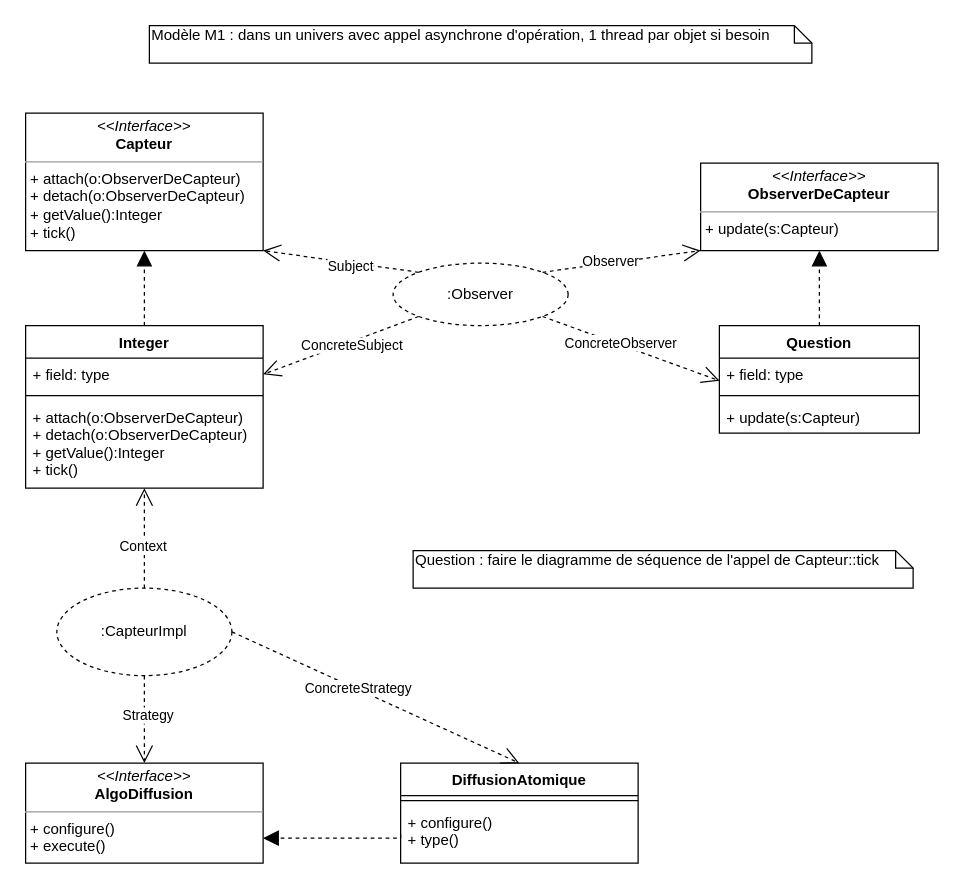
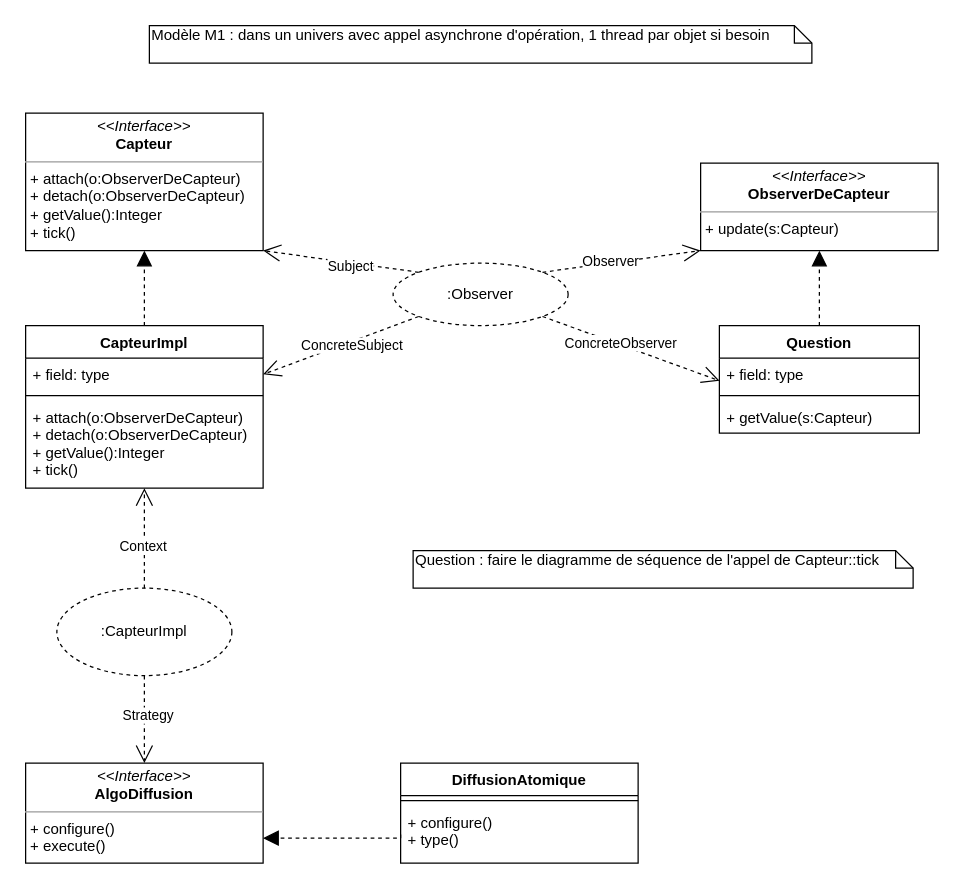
  <mxCell id="0" />
  <mxCell id="1" parent="0" />
  <mxCell id="2" value="Modèle M1 : dans un univers avec appel asynchrone d'opération, 1 thread par objet si besoin" style="shape=note;whiteSpace=wrap;html=1;size=14;verticalAlign=top;align=left;spacingTop=-6;" vertex="1" parent="1"><mxGeometry x="119" y="20" width="530" height="30" as="geometry" /></mxCell>
  <mxCell id="3" value=":Observer" style="ellipse;whiteSpace=wrap;html=1;dashed=1;" vertex="1" parent="1"><mxGeometry x="314" y="210" width="140" height="50" as="geometry" /></mxCell>
  <mxCell id="4" value="&lt;p style=&quot;margin: 0px ; margin-top: 4px ; text-align: center&quot;&gt;&lt;i&gt;&amp;lt;&amp;lt;Interface&amp;gt;&amp;gt;&lt;/i&gt;&lt;br&gt;&lt;b&gt;Capteur&lt;/b&gt;&lt;/p&gt;&lt;hr size=&quot;1&quot;&gt;&lt;p style=&quot;margin: 0px ; margin-left: 4px&quot;&gt;+ attach(o:ObserverDeCapteur)&lt;/p&gt;&lt;p style=&quot;margin: 0px ; margin-left: 4px&quot;&gt;+ detach(o:ObserverDeCapteur)&lt;/p&gt;&lt;p style=&quot;margin: 0px ; margin-left: 4px&quot;&gt;+ getValue():Integer&lt;/p&gt;&lt;p style=&quot;margin: 0px ; margin-left: 4px&quot;&gt;+ tick()&lt;/p&gt;" style="verticalAlign=top;align=left;overflow=fill;fontSize=12;fontFamily=Helvetica;html=1;" vertex="1" parent="1"><mxGeometry x="20" y="90" width="190" height="110" as="geometry" /></mxCell>
  <mxCell id="5" value="&lt;p style=&quot;margin: 0px ; margin-top: 4px ; text-align: center&quot;&gt;&lt;i&gt;&amp;lt;&amp;lt;Interface&amp;gt;&amp;gt;&lt;/i&gt;&lt;br&gt;&lt;b&gt;ObserverDeCapteur&lt;/b&gt;&lt;/p&gt;&lt;hr size=&quot;1&quot;&gt;&lt;p style=&quot;margin: 0px ; margin-left: 4px&quot;&gt;+ update(s:Capteur)&lt;/p&gt;" style="verticalAlign=top;align=left;overflow=fill;fontSize=12;fontFamily=Helvetica;html=1;" vertex="1" parent="1"><mxGeometry x="560" y="130" width="190" height="70" as="geometry" /></mxCell>
  <mxCell id="6" value="" style="endArrow=open;endFill=1;endSize=12;html=1;dashed=1;exitX=1;exitY=0;exitDx=0;exitDy=0;entryX=0;entryY=1;entryDx=0;entryDy=0;" edge="1" parent="1" source="3" target="5"><mxGeometry width="160" relative="1" as="geometry"><mxPoint x="300" y="220" as="sourcePoint" /><mxPoint x="460" y="220" as="targetPoint" /></mxGeometry></mxCell>
  <mxCell id="7" value="Observer" style="edgeLabel;html=1;align=center;verticalAlign=middle;resizable=0;points=[];" vertex="1" connectable="0" parent="6"><mxGeometry x="-0.132" y="2" relative="1" as="geometry"><mxPoint y="1" as="offset" /></mxGeometry></mxCell>
  <mxCell id="8" value="" style="endArrow=open;endFill=1;endSize=12;html=1;dashed=1;exitX=0;exitY=0;exitDx=0;exitDy=0;entryX=1;entryY=1;entryDx=0;entryDy=0;" edge="1" parent="1" source="3" target="4"><mxGeometry width="160" relative="1" as="geometry"><mxPoint x="229.997" y="279.999" as="sourcePoint" /><mxPoint x="410.389" y="153.48" as="targetPoint" /></mxGeometry></mxCell>
  <mxCell id="9" value="Subject" style="edgeLabel;html=1;align=center;verticalAlign=middle;resizable=0;points=[];" vertex="1" connectable="0" parent="8"><mxGeometry x="-0.132" y="2" relative="1" as="geometry"><mxPoint y="1" as="offset" /></mxGeometry></mxCell>
  <mxCell id="10" style="edgeStyle=orthogonalEdgeStyle;curved=1;orthogonalLoop=1;jettySize=auto;html=1;exitX=0.5;exitY=0;exitDx=0;exitDy=0;entryX=0.5;entryY=1;entryDx=0;entryDy=0;dashed=1;endArrow=block;endFill=1;endSize=10;" edge="1" parent="1" source="20" target="5"><mxGeometry relative="1" as="geometry" /></mxCell>
  <mxCell id="11" style="edgeStyle=orthogonalEdgeStyle;curved=1;orthogonalLoop=1;jettySize=auto;html=1;exitX=0.5;exitY=0;exitDx=0;exitDy=0;entryX=0.5;entryY=1;entryDx=0;entryDy=0;dashed=1;endArrow=block;endFill=1;endSize=10;" edge="1" parent="1" source="12" target="4"><mxGeometry relative="1" as="geometry" /></mxCell>
- <mxCell id="12" value="Integer" style="swimlane;fontStyle=1;align=center;verticalAlign=top;childLayout=stackLayout;horizontal=1;startSize=26;horizontalStack=0;resizeParent=1;resizeParentMax=0;resizeLast=0;collapsible=1;marginBottom=0;" vertex="1" parent="1"><mxGeometry x="20" y="260" width="190" height="130" as="geometry" /></mxCell>
+ <mxCell id="12" value="CapteurImpl" style="swimlane;fontStyle=1;align=center;verticalAlign=top;childLayout=stackLayout;horizontal=1;startSize=26;horizontalStack=0;resizeParent=1;resizeParentMax=0;resizeLast=0;collapsible=1;marginBottom=0;" vertex="1" parent="1"><mxGeometry x="20" y="260" width="190" height="130" as="geometry" /></mxCell>
  <mxCell id="13" value="+ field: type" style="text;strokeColor=none;fillColor=none;align=left;verticalAlign=top;spacingLeft=4;spacingRight=4;overflow=hidden;rotatable=0;points=[[0,0.5],[1,0.5]];portConstraint=eastwest;" vertex="1" parent="12"><mxGeometry y="26" width="190" height="26" as="geometry" /></mxCell>
  <mxCell id="14" value="" style="line;strokeWidth=1;fillColor=none;align=left;verticalAlign=middle;spacingTop=-1;spacingLeft=3;spacingRight=3;rotatable=0;labelPosition=right;points=[];portConstraint=eastwest;" vertex="1" parent="12"><mxGeometry y="52" width="190" height="8" as="geometry" /></mxCell>
  <mxCell id="15" value="+ attach(o:ObserverDeCapteur)&#10;+ detach(o:ObserverDeCapteur)&#10;+ getValue():Integer&#10;+ tick()" style="text;strokeColor=none;fillColor=none;align=left;verticalAlign=top;spacingLeft=4;spacingRight=4;overflow=hidden;rotatable=0;points=[[0,0.5],[1,0.5]];portConstraint=eastwest;" vertex="1" parent="12"><mxGeometry y="60" width="190" height="70" as="geometry" /></mxCell>
  <mxCell id="16" value="" style="endArrow=open;endFill=1;endSize=12;html=1;dashed=1;exitX=0;exitY=1;exitDx=0;exitDy=0;entryX=1;entryY=0.5;entryDx=0;entryDy=0;" edge="1" parent="1" source="3" target="13"><mxGeometry width="160" relative="1" as="geometry"><mxPoint x="344.257" y="280.375" as="sourcePoint" /><mxPoint x="220" y="210" as="targetPoint" /></mxGeometry></mxCell>
  <mxCell id="17" value="ConcreteSubject" style="edgeLabel;html=1;align=center;verticalAlign=middle;resizable=0;points=[];" vertex="1" connectable="0" parent="16"><mxGeometry x="-0.132" y="2" relative="1" as="geometry"><mxPoint y="1" as="offset" /></mxGeometry></mxCell>
  <mxCell id="18" value="" style="endArrow=open;endFill=1;endSize=12;html=1;dashed=1;exitX=1;exitY=1;exitDx=0;exitDy=0;entryX=0.001;entryY=0.698;entryDx=0;entryDy=0;entryPerimeter=0;" edge="1" parent="1" source="3" target="21"><mxGeometry width="160" relative="1" as="geometry"><mxPoint x="344.257" y="329.625" as="sourcePoint" /><mxPoint x="560" y="360" as="targetPoint" /></mxGeometry></mxCell>
  <mxCell id="19" value="ConcreteObserver" style="edgeLabel;html=1;align=center;verticalAlign=middle;resizable=0;points=[];" vertex="1" connectable="0" parent="18"><mxGeometry x="-0.132" y="2" relative="1" as="geometry"><mxPoint y="1" as="offset" /></mxGeometry></mxCell>
  <mxCell id="20" value="Question" style="swimlane;fontStyle=1;align=center;verticalAlign=top;childLayout=stackLayout;horizontal=1;startSize=26;horizontalStack=0;resizeParent=1;resizeParentMax=0;resizeLast=0;collapsible=1;marginBottom=0;" vertex="1" parent="1"><mxGeometry x="575" y="260" width="160" height="86" as="geometry" /></mxCell>
  <mxCell id="21" value="+ field: type" style="text;strokeColor=none;fillColor=none;align=left;verticalAlign=top;spacingLeft=4;spacingRight=4;overflow=hidden;rotatable=0;points=[[0,0.5],[1,0.5]];portConstraint=eastwest;" vertex="1" parent="20"><mxGeometry y="26" width="160" height="26" as="geometry" /></mxCell>
  <mxCell id="22" value="" style="line;strokeWidth=1;fillColor=none;align=left;verticalAlign=middle;spacingTop=-1;spacingLeft=3;spacingRight=3;rotatable=0;labelPosition=right;points=[];portConstraint=eastwest;" vertex="1" parent="20"><mxGeometry y="52" width="160" height="8" as="geometry" /></mxCell>
- <mxCell id="23" value="+ update(s:Capteur)" style="text;strokeColor=none;fillColor=none;align=left;verticalAlign=top;spacingLeft=4;spacingRight=4;overflow=hidden;rotatable=0;points=[[0,0.5],[1,0.5]];portConstraint=eastwest;" vertex="1" parent="20"><mxGeometry y="60" width="160" height="26" as="geometry" /></mxCell>
+ <mxCell id="23" value="+ getValue(s:Capteur)" style="text;strokeColor=none;fillColor=none;align=left;verticalAlign=top;spacingLeft=4;spacingRight=4;overflow=hidden;rotatable=0;points=[[0,0.5],[1,0.5]];portConstraint=eastwest;" vertex="1" parent="20"><mxGeometry y="60" width="160" height="26" as="geometry" /></mxCell>
  <mxCell id="24" value=":CapteurImpl" style="ellipse;whiteSpace=wrap;html=1;dashed=1;" vertex="1" parent="1"><mxGeometry x="45" y="470" width="140" height="70" as="geometry" /></mxCell>
  <mxCell id="25" value="&lt;p style=&quot;margin: 0px ; margin-top: 4px ; text-align: center&quot;&gt;&lt;i&gt;&amp;lt;&amp;lt;Interface&amp;gt;&amp;gt;&lt;/i&gt;&lt;br&gt;&lt;b&gt;AlgoDiffusion&lt;/b&gt;&lt;/p&gt;&lt;hr size=&quot;1&quot;&gt;&lt;p style=&quot;margin: 0px ; margin-left: 4px&quot;&gt;+ configure()&lt;/p&gt;&lt;p style=&quot;margin: 0px ; margin-left: 4px&quot;&gt;+ execute()&lt;/p&gt;" style="verticalAlign=top;align=left;overflow=fill;fontSize=12;fontFamily=Helvetica;html=1;" vertex="1" parent="1"><mxGeometry x="20" y="610" width="190" height="80" as="geometry" /></mxCell>
  <mxCell id="26" value="" style="endArrow=open;endFill=1;endSize=12;html=1;dashed=1;exitX=0.5;exitY=1;exitDx=0;exitDy=0;entryX=0.5;entryY=0;entryDx=0;entryDy=0;" edge="1" parent="1" source="24" target="25"><mxGeometry width="160" relative="1" as="geometry"><mxPoint x="383.257" y="460.625" as="sourcePoint" /><mxPoint x="259" y="490" as="targetPoint" /></mxGeometry></mxCell>
  <mxCell id="27" value="Strategy" style="edgeLabel;html=1;align=center;verticalAlign=middle;resizable=0;points=[];" vertex="1" connectable="0" parent="26"><mxGeometry x="-0.132" y="2" relative="1" as="geometry"><mxPoint y="1" as="offset" /></mxGeometry></mxCell>
  <mxCell id="28" value="" style="endArrow=open;endFill=1;endSize=12;html=1;dashed=1;exitX=0.5;exitY=0;exitDx=0;exitDy=0;" edge="1" parent="1" source="24" target="15"><mxGeometry width="160" relative="1" as="geometry"><mxPoint x="125" y="550" as="sourcePoint" /><mxPoint x="230" y="420" as="targetPoint" /></mxGeometry></mxCell>
  <mxCell id="29" value="Context" style="edgeLabel;html=1;align=center;verticalAlign=middle;resizable=0;points=[];" vertex="1" connectable="0" parent="28"><mxGeometry x="-0.132" y="2" relative="1" as="geometry"><mxPoint y="1" as="offset" /></mxGeometry></mxCell>
  <mxCell id="30" value="DiffusionAtomique" style="swimlane;fontStyle=1;align=center;verticalAlign=top;childLayout=stackLayout;horizontal=1;startSize=26;horizontalStack=0;resizeParent=1;resizeParentMax=0;resizeLast=0;collapsible=1;marginBottom=0;" vertex="1" parent="1"><mxGeometry x="320" y="610" width="190" height="80" as="geometry" /></mxCell>
  <mxCell id="31" value="" style="line;strokeWidth=1;fillColor=none;align=left;verticalAlign=middle;spacingTop=-1;spacingLeft=3;spacingRight=3;rotatable=0;labelPosition=right;points=[];portConstraint=eastwest;" vertex="1" parent="30"><mxGeometry y="26" width="190" height="8" as="geometry" /></mxCell>
  <mxCell id="32" value="+ configure()&#10;+ type()" style="text;strokeColor=none;fillColor=none;align=left;verticalAlign=top;spacingLeft=4;spacingRight=4;overflow=hidden;rotatable=0;points=[[0,0.5],[1,0.5]];portConstraint=eastwest;" vertex="1" parent="30"><mxGeometry y="34" width="190" height="46" as="geometry" /></mxCell>
- <mxCell id="33" value="" style="endArrow=open;endFill=1;endSize=12;html=1;dashed=1;exitX=1;exitY=0.5;exitDx=0;exitDy=0;entryX=0.5;entryY=0;entryDx=0;entryDy=0;" edge="1" parent="1" source="24" target="30"><mxGeometry width="160" relative="1" as="geometry"><mxPoint x="125" y="480" as="sourcePoint" /><mxPoint x="340" y="450" as="targetPoint" /></mxGeometry></mxCell>
- <mxCell id="34" value="ConcreteStrategy" style="edgeLabel;html=1;align=center;verticalAlign=middle;resizable=0;points=[];" vertex="1" connectable="0" parent="33"><mxGeometry x="-0.132" y="2" relative="1" as="geometry"><mxPoint y="1" as="offset" /></mxGeometry></mxCell>
  <mxCell id="35" style="edgeStyle=orthogonalEdgeStyle;rounded=0;orthogonalLoop=1;jettySize=auto;html=1;exitX=0;exitY=0.5;exitDx=0;exitDy=0;entryX=1;entryY=0.75;entryDx=0;entryDy=0;dashed=1;endArrow=block;endFill=1;strokeWidth=1;startSize=6;endSize=10;" edge="1" parent="1" source="32" target="25"><mxGeometry relative="1" as="geometry"><Array as="points"><mxPoint x="320" y="670" /></Array></mxGeometry></mxCell>
  <mxCell id="36" value="Question : faire le diagramme de séquence de l'appel de Capteur::tick" style="shape=note;whiteSpace=wrap;html=1;size=14;verticalAlign=top;align=left;spacingTop=-6;" vertex="1" parent="1"><mxGeometry x="330" y="440" width="400" height="30" as="geometry" /></mxCell>
